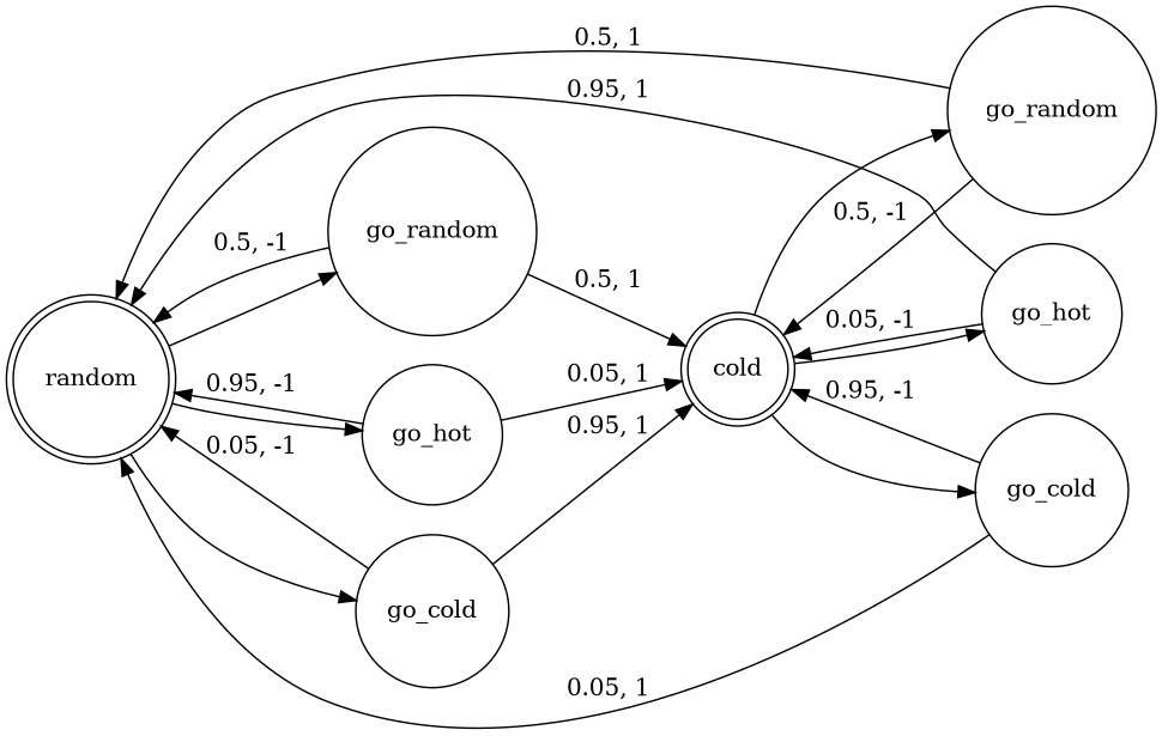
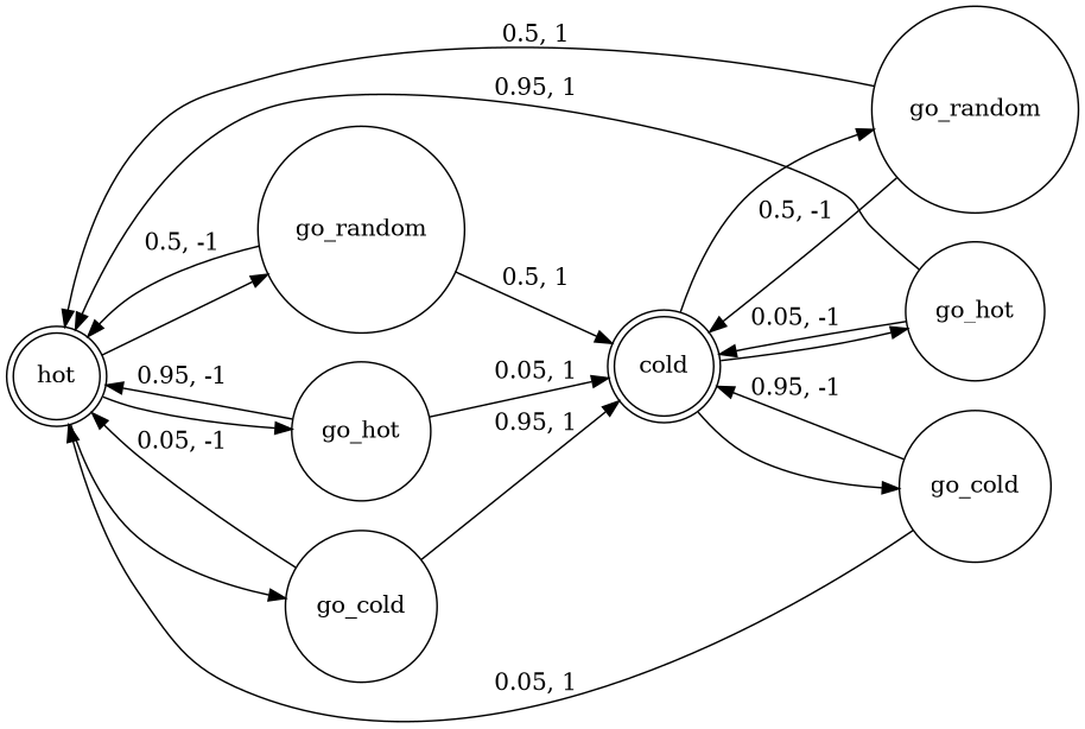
  digraph {
    rankdir=LR
    node [shape=circle]
-   hot [label=random shape=doublecircle]
+   hot [shape=doublecircle]
    n2 [label=go_hot]
    n3 [label=go_cold]
    n4 [label=go_random]
    cold [shape=doublecircle]
    n6 [label=go_hot]
    n7 [label=go_cold]
    n8 [label=go_random]
    hot -> n2
    hot -> n3
    hot -> n4
    n2 -> hot [label="0.95, -1"]
    n2 -> cold [label="0.05, 1"]
    n3 -> hot [label="0.05, -1"]
    n3 -> cold [label="0.95, 1"]
    n4 -> hot [label="0.5, -1"]
    n4 -> cold [label="0.5, 1"]
    cold -> n6
    cold -> n7
    cold -> n8
    n6 -> hot [label="0.95, 1"]
    n6 -> cold [label="0.05, -1"]
    n7 -> hot [label="0.05, 1"]
    n7 -> cold [label="0.95, -1"]
    n8 -> hot [label="0.5, 1"]
    n8 -> cold [label="0.5, -1"]
  }
